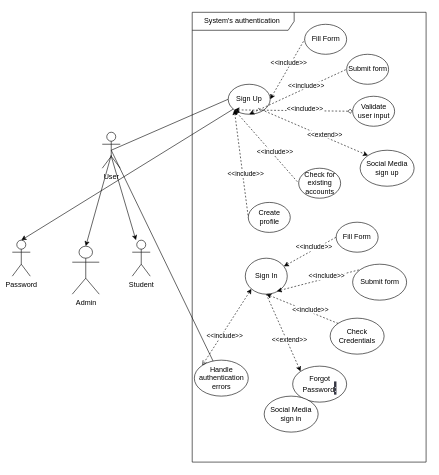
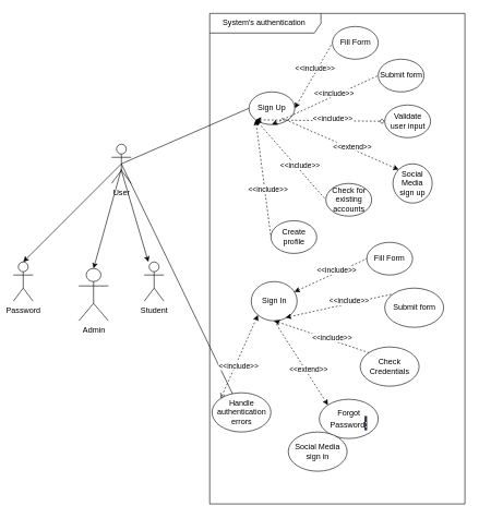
  <mxCell id="0" />
  <mxCell id="1" parent="0" />
  <mxCell id="2" value="System's&amp;nbsp;authentication&amp;nbsp;" style="shape=umlFrame;whiteSpace=wrap;html=1;pointerEvents=0;width=170;height=30;" vertex="1" parent="1"><mxGeometry x="320" y="20" width="390" height="750" as="geometry" /></mxCell>
  <mxCell id="3" value="" style="rounded=0;orthogonalLoop=1;jettySize=auto;html=1;exitX=0.5;exitY=0.667;exitDx=0;exitDy=0;exitPerimeter=0;strokeColor=#000000;" edge="1" parent="1" source="6" target="7"><mxGeometry relative="1" as="geometry" /></mxCell>
  <mxCell id="4" style="rounded=0;orthogonalLoop=1;jettySize=auto;html=1;exitX=0.5;exitY=0.5;exitDx=0;exitDy=0;exitPerimeter=0;entryX=0;entryY=0.5;entryDx=0;entryDy=0;endArrow=none;endFill=0;strokeColor=#000000;" edge="1" parent="1" source="6" target="14"><mxGeometry relative="1" as="geometry" /></mxCell>
  <mxCell id="5" style="rounded=0;orthogonalLoop=1;jettySize=auto;html=1;exitX=0.5;exitY=0.5;exitDx=0;exitDy=0;exitPerimeter=0;endArrow=none;endFill=0;strokeColor=#000000;" edge="1" parent="1" source="6" target="38"><mxGeometry relative="1" as="geometry" /></mxCell>
  <mxCell id="6" value="User" style="shape=umlActor;verticalLabelPosition=bottom;verticalAlign=top;html=1;" vertex="1" parent="1"><mxGeometry x="170" y="220" width="30" height="60" as="geometry" /></mxCell>
  <mxCell id="7" value="Student" style="shape=umlActor;verticalLabelPosition=bottom;verticalAlign=top;html=1;" vertex="1" parent="1"><mxGeometry x="220" y="400" width="30" height="60" as="geometry" /></mxCell>
  <mxCell id="8" value="Password" style="shape=umlActor;verticalLabelPosition=bottom;verticalAlign=top;html=1;" vertex="1" parent="1"><mxGeometry x="20" y="400" width="30" height="60" as="geometry" /></mxCell>
- <mxCell id="9" style="rounded=0;orthogonalLoop=1;jettySize=auto;html=1;exitX=0.5;exitY=0;exitDx=0;exitDy=0;exitPerimeter=0;startArrow=classic;startFill=1;endArrow=none;endFill=0;strokeColor=#000000;" edge="1" parent="1" source="8" target="14"><mxGeometry relative="1" as="geometry" /></mxCell>
+ <mxCell id="9" style="rounded=0;orthogonalLoop=1;jettySize=auto;html=1;exitX=0.5;exitY=0;exitDx=0;exitDy=0;exitPerimeter=0;entryX=0.5;entryY=0.5;entryDx=0;entryDy=0;entryPerimeter=0;startArrow=classic;startFill=1;endArrow=none;endFill=0;strokeColor=#000000;" edge="1" parent="1" source="8" target="6"><mxGeometry relative="1" as="geometry" /></mxCell>
  <mxCell id="10" value="Admin" style="shape=umlActor;verticalLabelPosition=bottom;verticalAlign=top;html=1;" vertex="1" parent="1"><mxGeometry x="120" y="410" width="45" height="80" as="geometry" /></mxCell>
  <mxCell id="11" style="rounded=0;orthogonalLoop=1;jettySize=auto;html=1;exitX=0.5;exitY=0;exitDx=0;exitDy=0;exitPerimeter=0;entryX=0.5;entryY=0.633;entryDx=0;entryDy=0;entryPerimeter=0;startArrow=classic;startFill=1;endArrow=none;endFill=0;strokeColor=#000000;" edge="1" parent="1" source="10" target="6"><mxGeometry relative="1" as="geometry" /></mxCell>
  <mxCell id="12" style="rounded=0;orthogonalLoop=1;jettySize=auto;html=1;exitX=1;exitY=0.5;exitDx=0;exitDy=0;entryX=0;entryY=0.5;entryDx=0;entryDy=0;dashed=1;startArrow=classic;startFill=1;endArrow=none;endFill=0;strokeColor=#000000;" edge="1" parent="1" source="14" target="18"><mxGeometry relative="1" as="geometry" /></mxCell>
  <mxCell id="13" value="&amp;lt;&amp;lt;include&amp;gt;&amp;gt;" style="edgeLabel;html=1;align=center;verticalAlign=middle;resizable=0;points=[];" vertex="1" connectable="0" parent="12"><mxGeometry x="0.19" y="4" relative="1" as="geometry"><mxPoint as="offset" /></mxGeometry></mxCell>
  <mxCell id="14" value="Sign Up" style="ellipse;whiteSpace=wrap;html=1;" vertex="1" parent="1"><mxGeometry x="380" y="140" width="70" height="50" as="geometry" /></mxCell>
- <mxCell id="15" value="Sign In" style="ellipse;whiteSpace=wrap;html=1;" vertex="1" parent="1"><mxGeometry x="408.5" y="430" width="70" height="60" as="geometry" /></mxCell>
+ <mxCell id="15" value="Sign In" style="ellipse;whiteSpace=wrap;html=1;" vertex="1" parent="1"><mxGeometry x="383.5" y="430" width="70" height="60" as="geometry" /></mxCell>
  <mxCell id="16" value="Submit form" style="ellipse;whiteSpace=wrap;html=1;" vertex="1" parent="1"><mxGeometry x="587.5" y="440" width="90" height="60" as="geometry" /></mxCell>
  <mxCell id="17" value="Submit form" style="ellipse;whiteSpace=wrap;html=1;" vertex="1" parent="1"><mxGeometry x="577.5" y="90" width="70" height="50" as="geometry" /></mxCell>
  <mxCell id="18" value="Fill Form" style="ellipse;whiteSpace=wrap;html=1;" vertex="1" parent="1"><mxGeometry x="507.5" y="40" width="70" height="50" as="geometry" /></mxCell>
  <mxCell id="19" style="rounded=0;orthogonalLoop=1;jettySize=auto;html=1;exitX=0.5;exitY=1;exitDx=0;exitDy=0;entryX=0;entryY=0.5;entryDx=0;entryDy=0;dashed=1;startArrow=classic;startFill=1;endArrow=none;endFill=0;strokeColor=#000000;" edge="1" parent="1" source="14" target="17"><mxGeometry relative="1" as="geometry"><mxPoint x="460" y="175" as="sourcePoint" /><mxPoint x="540" y="135" as="targetPoint" /></mxGeometry></mxCell>
  <mxCell id="20" value="&amp;lt;&amp;lt;include&amp;gt;&amp;gt;" style="edgeLabel;html=1;align=center;verticalAlign=middle;resizable=0;points=[];" vertex="1" connectable="0" parent="19"><mxGeometry x="0.19" y="4" relative="1" as="geometry"><mxPoint as="offset" /></mxGeometry></mxCell>
  <mxCell id="21" value="Fill Form" style="ellipse;whiteSpace=wrap;html=1;" vertex="1" parent="1"><mxGeometry x="560" y="370" width="70" height="50" as="geometry" /></mxCell>
  <mxCell id="22" style="rounded=0;orthogonalLoop=1;jettySize=auto;html=1;entryX=0;entryY=0.5;entryDx=0;entryDy=0;dashed=1;startArrow=classic;startFill=1;endArrow=none;endFill=0;strokeColor=#000000;" edge="1" parent="1" source="15" target="21"><mxGeometry relative="1" as="geometry"><mxPoint x="485" y="500" as="sourcePoint" /><mxPoint x="565" y="405" as="targetPoint" /></mxGeometry></mxCell>
  <mxCell id="23" value="&amp;lt;&amp;lt;include&amp;gt;&amp;gt;" style="edgeLabel;html=1;align=center;verticalAlign=middle;resizable=0;points=[];" vertex="1" connectable="0" parent="22"><mxGeometry x="0.19" y="4" relative="1" as="geometry"><mxPoint as="offset" /></mxGeometry></mxCell>
  <mxCell id="24" style="rounded=0;orthogonalLoop=1;jettySize=auto;html=1;exitX=0.75;exitY=0.917;exitDx=0;exitDy=0;entryX=0;entryY=0;entryDx=0;entryDy=0;dashed=1;startArrow=classic;startFill=1;endArrow=none;endFill=0;exitPerimeter=0;strokeColor=#000000;" edge="1" parent="1" source="15" target="16"><mxGeometry relative="1" as="geometry"><mxPoint x="474.749" y="521.213" as="sourcePoint" /><mxPoint x="575" y="485" as="targetPoint" /></mxGeometry></mxCell>
  <mxCell id="25" value="&amp;lt;&amp;lt;include&amp;gt;&amp;gt;" style="edgeLabel;html=1;align=center;verticalAlign=middle;resizable=0;points=[];" vertex="1" connectable="0" parent="24"><mxGeometry x="0.19" y="4" relative="1" as="geometry"><mxPoint as="offset" /></mxGeometry></mxCell>
  <mxCell id="26" value="Check Credentials" style="ellipse;whiteSpace=wrap;html=1;" vertex="1" parent="1"><mxGeometry x="550" y="530" width="90" height="60" as="geometry" /></mxCell>
  <mxCell id="27" style="rounded=0;orthogonalLoop=1;jettySize=auto;html=1;exitX=0.5;exitY=1;exitDx=0;exitDy=0;entryX=0;entryY=0;entryDx=0;entryDy=0;dashed=1;startArrow=classic;startFill=1;endArrow=none;endFill=0;strokeColor=#000000;" edge="1" target="26" parent="1" source="15"><mxGeometry relative="1" as="geometry"><mxPoint x="450" y="530" as="sourcePoint" /><mxPoint x="525" y="514.5" as="targetPoint" /></mxGeometry></mxCell>
  <mxCell id="28" value="&amp;lt;&amp;lt;include&amp;gt;&amp;gt;" style="edgeLabel;html=1;align=center;verticalAlign=middle;resizable=0;points=[];" vertex="1" connectable="0" parent="27"><mxGeometry x="0.19" y="4" relative="1" as="geometry"><mxPoint as="offset" /></mxGeometry></mxCell>
  <mxCell id="29" style="rounded=0;orthogonalLoop=1;jettySize=auto;html=1;exitX=0;exitY=1;exitDx=0;exitDy=0;entryX=0;entryY=0.5;entryDx=0;entryDy=0;dashed=1;startArrow=classic;startFill=1;endArrow=diamond;endFill=0;strokeColor=#000000;" edge="1" target="31" parent="1" source="14"><mxGeometry relative="1" as="geometry"><mxPoint x="382.5" y="230" as="sourcePoint" /><mxPoint x="507.5" y="175" as="targetPoint" /></mxGeometry></mxCell>
  <mxCell id="30" value="&amp;lt;&amp;lt;include&amp;gt;&amp;gt;" style="edgeLabel;html=1;align=center;verticalAlign=middle;resizable=0;points=[];" vertex="1" connectable="0" parent="29"><mxGeometry x="0.19" y="4" relative="1" as="geometry"><mxPoint as="offset" /></mxGeometry></mxCell>
  <mxCell id="31" value="Validate user input" style="ellipse;whiteSpace=wrap;html=1;" vertex="1" parent="1"><mxGeometry x="587.5" y="160" width="70" height="50" as="geometry" /></mxCell>
  <mxCell id="32" value="Check for existing accounts" style="ellipse;whiteSpace=wrap;html=1;" vertex="1" parent="1"><mxGeometry x="497.5" y="280" width="70" height="50" as="geometry" /></mxCell>
  <mxCell id="33" style="rounded=0;orthogonalLoop=1;jettySize=auto;html=1;exitX=0;exitY=1;exitDx=0;exitDy=0;entryX=0;entryY=0.5;entryDx=0;entryDy=0;dashed=1;startArrow=classic;startFill=1;endArrow=none;endFill=0;strokeColor=#000000;" edge="1" target="32" parent="1" source="14"><mxGeometry relative="1" as="geometry"><mxPoint x="371" y="250" as="sourcePoint" /><mxPoint x="488.5" y="242" as="targetPoint" /></mxGeometry></mxCell>
  <mxCell id="34" value="&amp;lt;&amp;lt;include&amp;gt;&amp;gt;" style="edgeLabel;html=1;align=center;verticalAlign=middle;resizable=0;points=[];" vertex="1" connectable="0" parent="33"><mxGeometry x="0.19" y="4" relative="1" as="geometry"><mxPoint as="offset" /></mxGeometry></mxCell>
  <mxCell id="35" value="Create profile" style="ellipse;whiteSpace=wrap;html=1;" vertex="1" parent="1"><mxGeometry x="413.51" y="337" width="70" height="50" as="geometry" /></mxCell>
  <mxCell id="36" style="rounded=0;orthogonalLoop=1;jettySize=auto;html=1;exitX=0;exitY=1;exitDx=0;exitDy=0;entryX=0;entryY=0.5;entryDx=0;entryDy=0;dashed=1;startArrow=classic;startFill=1;endArrow=none;endFill=0;strokeColor=#000000;" edge="1" target="35" parent="1" source="14"><mxGeometry relative="1" as="geometry"><mxPoint x="370" y="190" as="sourcePoint" /><mxPoint x="423.51" y="302" as="targetPoint" /></mxGeometry></mxCell>
  <mxCell id="37" value="&amp;lt;&amp;lt;include&amp;gt;&amp;gt;" style="edgeLabel;html=1;align=center;verticalAlign=middle;resizable=0;points=[];" vertex="1" connectable="0" parent="36"><mxGeometry x="0.19" y="4" relative="1" as="geometry"><mxPoint as="offset" /></mxGeometry></mxCell>
  <mxCell id="38" value="Handle authentication errors" style="ellipse;whiteSpace=wrap;html=1;" vertex="1" parent="1"><mxGeometry x="323.51" y="600" width="90" height="60" as="geometry" /></mxCell>
  <mxCell id="39" style="rounded=0;orthogonalLoop=1;jettySize=auto;html=1;exitX=0;exitY=1;exitDx=0;exitDy=0;entryX=0;entryY=0;entryDx=0;entryDy=0;dashed=1;startArrow=classic;startFill=1;endArrow=open;endFill=0;strokeColor=#000000;" edge="1" target="38" parent="1" source="15"><mxGeometry relative="1" as="geometry"><mxPoint x="391.01" y="570" as="sourcePoint" /><mxPoint x="466.01" y="554.5" as="targetPoint" /></mxGeometry></mxCell>
  <mxCell id="40" value="&amp;lt;&amp;lt;include&amp;gt;&amp;gt;" style="edgeLabel;html=1;align=center;verticalAlign=middle;resizable=0;points=[];" vertex="1" connectable="0" parent="39"><mxGeometry x="0.19" y="4" relative="1" as="geometry"><mxPoint as="offset" /></mxGeometry></mxCell>
  <mxCell id="41" value="Forgot Password&lt;span style=&quot;color: rgb(209, 213, 219); font-family: Söhne, ui-sans-serif, system-ui, -apple-system, &amp;quot;Segoe UI&amp;quot;, Roboto, Ubuntu, Cantarell, &amp;quot;Noto Sans&amp;quot;, sans-serif, &amp;quot;Helvetica Neue&amp;quot;, Arial, &amp;quot;Apple Color Emoji&amp;quot;, &amp;quot;Segoe UI Emoji&amp;quot;, &amp;quot;Segoe UI Symbol&amp;quot;, &amp;quot;Noto Color Emoji&amp;quot;; font-size: 16px; text-align: left; background-color: rgb(52, 53, 65);&quot;&gt;:&lt;/span&gt;" style="ellipse;whiteSpace=wrap;html=1;" vertex="1" parent="1"><mxGeometry x="487.5" y="610" width="90" height="60" as="geometry" /></mxCell>
  <mxCell id="42" style="rounded=0;orthogonalLoop=1;jettySize=auto;html=1;exitX=0.5;exitY=1;exitDx=0;exitDy=0;entryX=0;entryY=0;entryDx=0;entryDy=0;dashed=1;startArrow=none;startFill=0;endArrow=classic;endFill=1;strokeColor=#000000;" edge="1" target="41" parent="1" source="15"><mxGeometry relative="1" as="geometry"><mxPoint x="517.5" y="510" as="sourcePoint" /><mxPoint x="564.51" y="583.5" as="targetPoint" /></mxGeometry></mxCell>
  <mxCell id="43" value="&amp;lt;&amp;lt;extend&amp;gt;&amp;gt;" style="edgeLabel;html=1;align=center;verticalAlign=middle;resizable=0;points=[];" vertex="1" connectable="0" parent="42"><mxGeometry x="0.19" y="4" relative="1" as="geometry"><mxPoint as="offset" /></mxGeometry></mxCell>
  <mxCell id="44" value="Social Media&lt;br&gt;sign in" style="ellipse;whiteSpace=wrap;html=1;" vertex="1" parent="1"><mxGeometry x="440" y="660" width="90" height="60" as="geometry" /></mxCell>
  <mxCell id="45" style="rounded=0;orthogonalLoop=1;jettySize=auto;html=1;entryX=0;entryY=0;entryDx=0;entryDy=0;dashed=1;startArrow=none;startFill=0;endArrow=classic;endFill=1;strokeColor=#000000;" edge="1" parent="1" target="47"><mxGeometry relative="1" as="geometry"><mxPoint x="430" y="180" as="sourcePoint" /><mxPoint x="667.51" y="264.5" as="targetPoint" /></mxGeometry></mxCell>
  <mxCell id="46" value="&amp;lt;&amp;lt;extend&amp;gt;&amp;gt;" style="edgeLabel;html=1;align=center;verticalAlign=middle;resizable=0;points=[];" vertex="1" connectable="0" parent="45"><mxGeometry x="0.19" y="4" relative="1" as="geometry"><mxPoint as="offset" /></mxGeometry></mxCell>
- <mxCell id="47" value="Social Media&lt;br&gt;sign up" style="ellipse;whiteSpace=wrap;html=1;" vertex="1" parent="1"><mxGeometry x="600" y="250" width="90" height="60" as="geometry" /></mxCell>
+ <mxCell id="47" value="Social Media&lt;br&gt;sign up" style="ellipse;whiteSpace=wrap;html=1;" vertex="1" parent="1"><mxGeometry x="600" y="250" width="60" height="60" as="geometry" /></mxCell>
